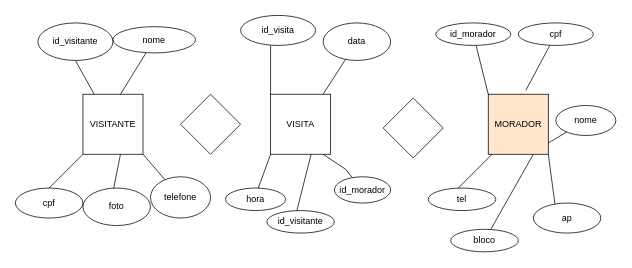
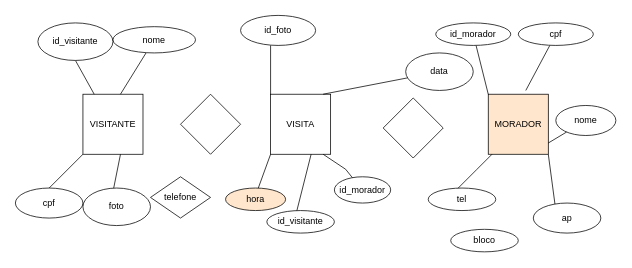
  <mxCell id="0" />
  <mxCell id="1" parent="0" />
  <mxCell id="2" value="&lt;font style=&quot;vertical-align: inherit;&quot;&gt;&lt;font style=&quot;vertical-align: inherit;&quot;&gt;VISITANTE&lt;/font&gt;&lt;/font&gt;" style="whiteSpace=wrap;html=1;aspect=fixed;" vertex="1" parent="1"><mxGeometry x="110" y="125" width="80" height="80" as="geometry" /></mxCell>
  <mxCell id="3" value="" style="endArrow=none;html=1;rounded=0;" edge="1" parent="1"><mxGeometry width="50" height="50" relative="1" as="geometry"><mxPoint x="125" y="125" as="sourcePoint" /><mxPoint x="100" y="80" as="targetPoint" /></mxGeometry></mxCell>
  <mxCell id="4" value="id_visitante" style="ellipse;whiteSpace=wrap;html=1;" vertex="1" parent="1"><mxGeometry x="50" y="30" width="100" height="50" as="geometry" /></mxCell>
  <mxCell id="5" value="" style="endArrow=none;html=1;rounded=0;" edge="1" parent="1" target="6"><mxGeometry width="50" height="50" relative="1" as="geometry"><mxPoint x="160" y="125" as="sourcePoint" /><mxPoint x="210" y="75" as="targetPoint" /></mxGeometry></mxCell>
  <mxCell id="6" value="nome" style="ellipse;whiteSpace=wrap;html=1;" vertex="1" parent="1"><mxGeometry x="150" y="35" width="110" height="35" as="geometry" /></mxCell>
  <mxCell id="7" value="" style="endArrow=none;html=1;rounded=0;" edge="1" parent="1"><mxGeometry width="50" height="50" relative="1" as="geometry"><mxPoint x="60" y="255" as="sourcePoint" /><mxPoint x="110" y="205" as="targetPoint" /></mxGeometry></mxCell>
  <mxCell id="8" value="cpf" style="ellipse;whiteSpace=wrap;html=1;" vertex="1" parent="1"><mxGeometry x="20" y="250" width="90" height="40" as="geometry" /></mxCell>
  <mxCell id="9" value="" style="endArrow=none;html=1;rounded=0;" edge="1" parent="1"><mxGeometry width="50" height="50" relative="1" as="geometry"><mxPoint x="150" y="255" as="sourcePoint" /><mxPoint x="160" y="205" as="targetPoint" /></mxGeometry></mxCell>
  <mxCell id="10" value="foto" style="ellipse;whiteSpace=wrap;html=1;" vertex="1" parent="1"><mxGeometry x="110" y="250" width="90" height="50" as="geometry" /></mxCell>
- <mxCell id="11" value="" style="endArrow=none;html=1;rounded=0;exitX=1;exitY=1;exitDx=0;exitDy=0;" edge="1" parent="1" source="2" target="12"><mxGeometry width="50" height="50" relative="1" as="geometry"><mxPoint x="190" y="215" as="sourcePoint" /><mxPoint x="230" y="250" as="targetPoint" /></mxGeometry></mxCell>
- <mxCell id="12" value="telefone" style="ellipse;whiteSpace=wrap;html=1;" vertex="1" parent="1"><mxGeometry x="200" y="235" width="80" height="55" as="geometry" /></mxCell>
+ <mxCell id="12" value="telefone" style="rhombus;whiteSpace=wrap;html=1;" vertex="1" parent="1"><mxGeometry x="200" y="235" width="80" height="55" as="geometry" /></mxCell>
  <mxCell id="13" value="" style="rhombus;whiteSpace=wrap;html=1;" vertex="1" parent="1"><mxGeometry x="240" y="125" width="80" height="80" as="geometry" /></mxCell>
  <mxCell id="14" value="VISITA" style="whiteSpace=wrap;html=1;aspect=fixed;" vertex="1" parent="1"><mxGeometry x="360" y="125" width="80" height="80" as="geometry" /></mxCell>
  <mxCell id="15" value="" style="endArrow=none;html=1;rounded=0;" edge="1" parent="1"><mxGeometry width="50" height="50" relative="1" as="geometry"><mxPoint x="360" y="125" as="sourcePoint" /><mxPoint x="360" y="60" as="targetPoint" /></mxGeometry></mxCell>
- <mxCell id="16" value="id_visita" style="ellipse;whiteSpace=wrap;html=1;" vertex="1" parent="1"><mxGeometry x="320" y="20" width="100" height="40" as="geometry" /></mxCell>
+ <mxCell id="16" value="id_foto" style="ellipse;whiteSpace=wrap;html=1;" vertex="1" parent="1"><mxGeometry x="320" y="20" width="100" height="40" as="geometry" /></mxCell>
  <mxCell id="17" value="" style="endArrow=none;html=1;rounded=0;" edge="1" parent="1" target="18"><mxGeometry width="50" height="50" relative="1" as="geometry"><mxPoint x="430" y="125" as="sourcePoint" /><mxPoint x="460" y="70" as="targetPoint" /></mxGeometry></mxCell>
- <mxCell id="18" value="data" style="ellipse;whiteSpace=wrap;html=1;" vertex="1" parent="1"><mxGeometry x="430" y="30" width="90" height="50" as="geometry" /></mxCell>
+ <mxCell id="18" value="data" style="ellipse;whiteSpace=wrap;html=1;" vertex="1" parent="1"><mxGeometry x="540" y="70" width="90" height="50" as="geometry" /></mxCell>
  <mxCell id="19" value="" style="endArrow=none;html=1;rounded=0;entryX=0;entryY=1;entryDx=0;entryDy=0;" edge="1" parent="1" target="14"><mxGeometry width="50" height="50" relative="1" as="geometry"><mxPoint x="340" y="260" as="sourcePoint" /><mxPoint x="370" y="205" as="targetPoint" /></mxGeometry></mxCell>
- <mxCell id="20" value="hora" style="ellipse;whiteSpace=wrap;html=1;" vertex="1" parent="1"><mxGeometry x="300" y="250" width="80" height="30" as="geometry" /></mxCell>
+ <mxCell id="20" value="hora" style="ellipse;whiteSpace=wrap;html=1;fillColor=#ffe6cc;" vertex="1" parent="1"><mxGeometry x="300" y="250" width="80" height="30" as="geometry" /></mxCell>
  <mxCell id="21" value="" style="endArrow=none;html=1;rounded=0;" edge="1" parent="1"><mxGeometry width="50" height="50" relative="1" as="geometry"><mxPoint x="390" y="300" as="sourcePoint" /><mxPoint x="414" y="205" as="targetPoint" /></mxGeometry></mxCell>
  <mxCell id="22" value="id_visitante" style="ellipse;whiteSpace=wrap;html=1;" vertex="1" parent="1"><mxGeometry x="355" y="280" width="90" height="30" as="geometry" /></mxCell>
  <mxCell id="23" value="" style="endArrow=none;html=1;rounded=0;exitX=0.875;exitY=1;exitDx=0;exitDy=0;exitPerimeter=0;" edge="1" parent="1" source="14"><mxGeometry width="50" height="50" relative="1" as="geometry"><mxPoint x="430" y="255" as="sourcePoint" /><mxPoint x="480" y="250" as="targetPoint" /><Array as="points"><mxPoint x="460" y="225" /></Array></mxGeometry></mxCell>
  <mxCell id="24" value="id_morador" style="ellipse;whiteSpace=wrap;html=1;" vertex="1" parent="1"><mxGeometry x="445" y="235" width="75" height="35" as="geometry" /></mxCell>
  <mxCell id="25" value="MORADOR" style="whiteSpace=wrap;html=1;aspect=fixed;fillColor=#ffe6cc;" vertex="1" parent="1"><mxGeometry x="650" y="125" width="80" height="80" as="geometry" /></mxCell>
  <mxCell id="26" value="" style="rhombus;whiteSpace=wrap;html=1;" vertex="1" parent="1"><mxGeometry x="510" y="130" width="80" height="80" as="geometry" /></mxCell>
  <mxCell id="27" value="" style="endArrow=none;html=1;rounded=0;exitX=0;exitY=0;exitDx=0;exitDy=0;" edge="1" parent="1" source="25" target="28"><mxGeometry width="50" height="50" relative="1" as="geometry"><mxPoint x="640" y="125" as="sourcePoint" /><mxPoint x="620" y="70" as="targetPoint" /></mxGeometry></mxCell>
  <mxCell id="28" value="id_morador" style="ellipse;whiteSpace=wrap;html=1;" vertex="1" parent="1"><mxGeometry x="580" y="30" width="100" height="30" as="geometry" /></mxCell>
  <mxCell id="29" value="" style="endArrow=none;html=1;rounded=0;" edge="1" parent="1" target="30"><mxGeometry width="50" height="50" relative="1" as="geometry"><mxPoint x="700" y="120" as="sourcePoint" /><mxPoint x="750" y="70" as="targetPoint" /></mxGeometry></mxCell>
  <mxCell id="30" value="cpf" style="ellipse;whiteSpace=wrap;html=1;" vertex="1" parent="1"><mxGeometry x="690" y="30" width="100" height="30" as="geometry" /></mxCell>
  <mxCell id="31" value="" style="endArrow=none;html=1;rounded=0;" edge="1" parent="1"><mxGeometry width="50" height="50" relative="1" as="geometry"><mxPoint x="605" y="255" as="sourcePoint" /><mxPoint x="655" y="205" as="targetPoint" /><Array as="points"><mxPoint x="635" y="225" /></Array></mxGeometry></mxCell>
  <mxCell id="32" value="tel" style="ellipse;whiteSpace=wrap;html=1;" vertex="1" parent="1"><mxGeometry x="570" y="250" width="90" height="30" as="geometry" /></mxCell>
- <mxCell id="33" value="" style="endArrow=none;html=1;rounded=0;exitX=0.75;exitY=1;exitDx=0;exitDy=0;" edge="1" parent="1" source="25" target="34"><mxGeometry width="50" height="50" relative="1" as="geometry"><mxPoint x="670" y="300" as="sourcePoint" /><mxPoint x="710" y="205" as="targetPoint" /></mxGeometry></mxCell>
  <mxCell id="34" value="bloco" style="ellipse;whiteSpace=wrap;html=1;" vertex="1" parent="1"><mxGeometry x="600" y="305" width="90" height="30" as="geometry" /></mxCell>
  <mxCell id="35" value="" style="endArrow=none;html=1;rounded=0;" edge="1" parent="1"><mxGeometry width="50" height="50" relative="1" as="geometry"><mxPoint x="740" y="280" as="sourcePoint" /><mxPoint x="730" y="205" as="targetPoint" /></mxGeometry></mxCell>
  <mxCell id="36" value="ap" style="ellipse;whiteSpace=wrap;html=1;" vertex="1" parent="1"><mxGeometry x="710" y="270" width="90" height="40" as="geometry" /></mxCell>
  <mxCell id="37" value="" style="endArrow=none;html=1;rounded=0;" edge="1" parent="1" target="38"><mxGeometry width="50" height="50" relative="1" as="geometry"><mxPoint x="730" y="190" as="sourcePoint" /><mxPoint x="770" y="180" as="targetPoint" /></mxGeometry></mxCell>
  <mxCell id="38" value="nome" style="ellipse;whiteSpace=wrap;html=1;" vertex="1" parent="1"><mxGeometry x="740" y="140" width="80" height="40" as="geometry" /></mxCell>
